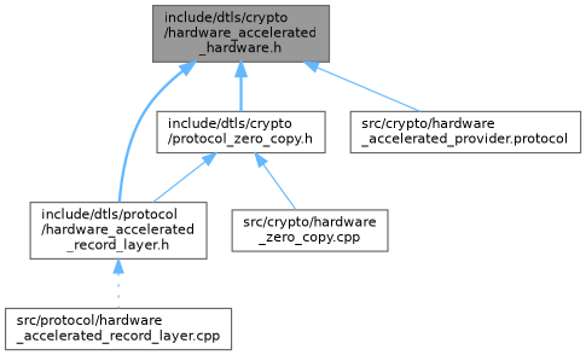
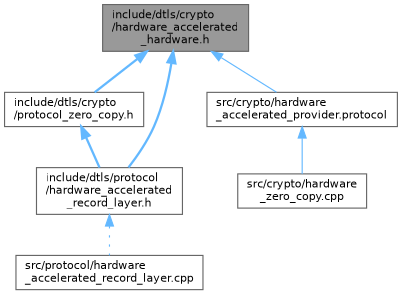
  digraph {
    node [color=grey40 fillcolor=white fontname=Helvetica fontsize=10 shape=box style=filled]
    edge [color=steelblue1 dir=back fontname=Helvetica fontsize=10 labelfontname=Helvetica labelfontsize=10 style=solid]
    n1 [color=gray40 fillcolor=grey60 fontcolor=black height=0.2 label="include/dtls/crypto\l/hardware_accelerated\l_hardware.h" width=0.4]
    n2 [height=0.2 label="include/dtls/crypto\l/protocol_zero_copy.h" width=0.4]
    n3 [height=0.2 label="include/dtls/protocol\l/hardware_accelerated\l_record_layer.h" width=0.4]
    n4 [height=0.2 label="src/crypto/hardware\l_accelerated_provider.protocol" width=0.4]
    n5 [height=0.2 label="src/crypto/hardware\l_zero_copy.cpp" width=0.4]
    n6 [height=0.2 label="src/protocol/hardware\l_accelerated_record_layer.cpp" width=0.4]
    n1 -> n2 [style=bold]
    n1 -> n3 [style=bold]
    n1 -> n4
-   n2 -> n3
-   n2 -> n5
+   n2 -> n3 [style=bold]
+   n4 -> n5
    n3 -> n6 [style=dotted]
  }
